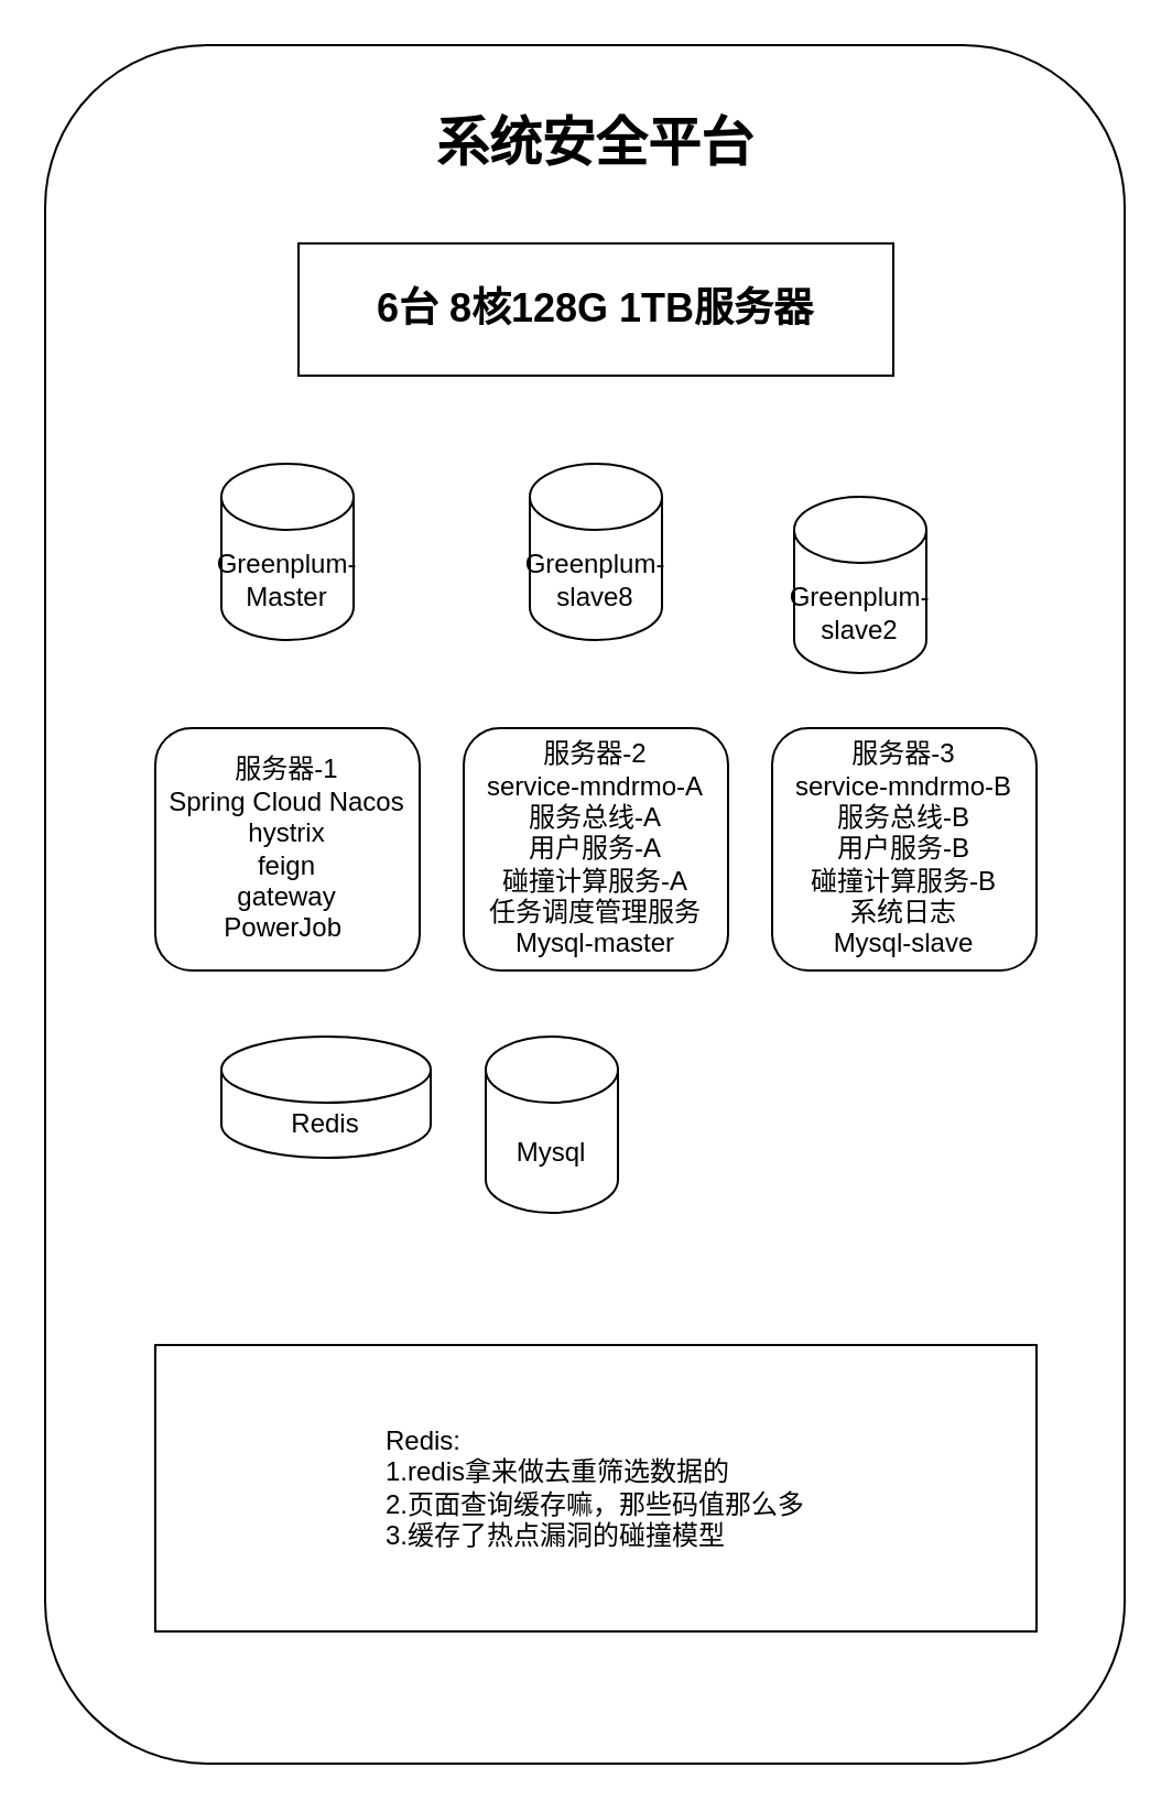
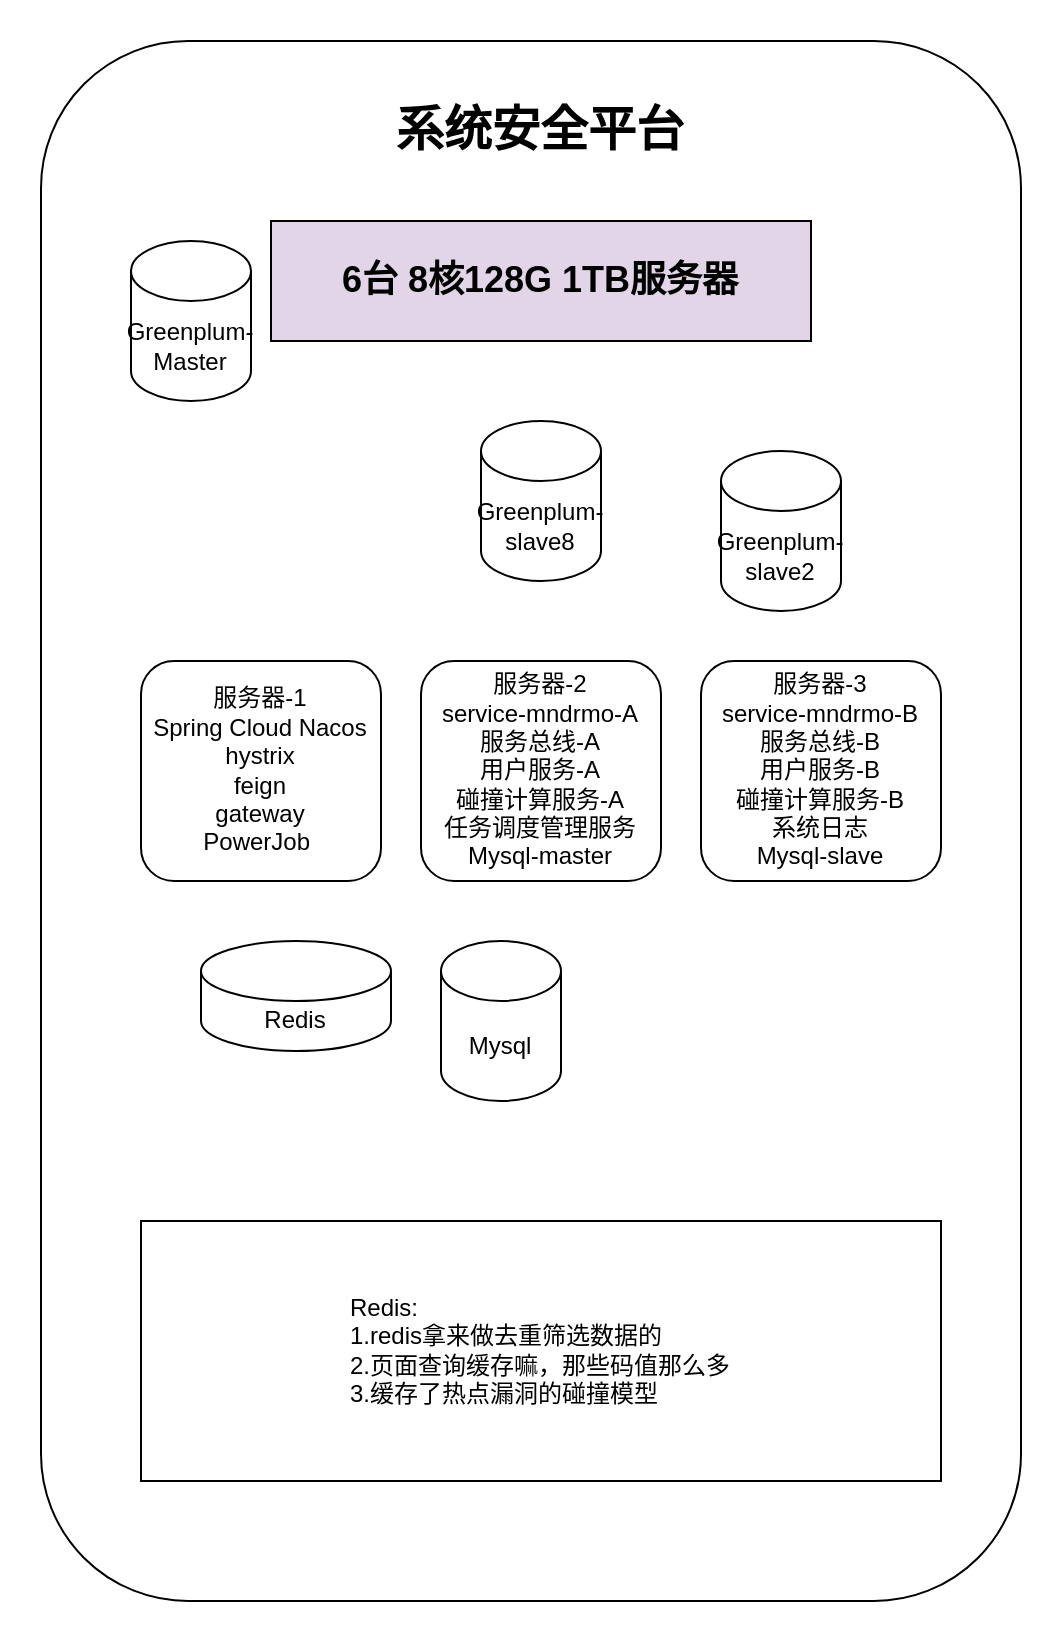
  <mxCell id="0" />
  <mxCell id="1" parent="0" />
  <mxCell id="2" value="" style="rounded=1;whiteSpace=wrap;html=1;" vertex="1" parent="1"><mxGeometry x="20" y="20" width="490" height="780" as="geometry" /></mxCell>
- <mxCell id="3" value="&lt;b&gt;&lt;font style=&quot;font-size: 18px;&quot;&gt;6台 8核128G 1TB服务器&lt;/font&gt;&lt;/b&gt;" style="rounded=0;whiteSpace=wrap;html=1;" vertex="1" parent="1"><mxGeometry x="135" y="110" width="270" height="60" as="geometry" /></mxCell>
- <mxCell id="4" value="Greenplum-Master" style="shape=cylinder3;whiteSpace=wrap;html=1;boundedLbl=1;backgroundOutline=1;size=15;" vertex="1" parent="1"><mxGeometry x="100" y="210" width="60" height="80" as="geometry" /></mxCell>
+ <mxCell id="3" value="&lt;b&gt;&lt;font style=&quot;font-size: 18px;&quot;&gt;6台 8核128G 1TB服务器&lt;/font&gt;&lt;/b&gt;" style="rounded=0;whiteSpace=wrap;html=1;fillColor=#e1d5e7;" vertex="1" parent="1"><mxGeometry x="135" y="110" width="270" height="60" as="geometry" /></mxCell>
+ <mxCell id="4" value="Greenplum-Master" style="shape=cylinder3;whiteSpace=wrap;html=1;boundedLbl=1;backgroundOutline=1;size=15;" vertex="1" parent="1"><mxGeometry x="65" y="120" width="60" height="80" as="geometry" /></mxCell>
  <mxCell id="5" value="Greenplum-slave8" style="shape=cylinder3;whiteSpace=wrap;html=1;boundedLbl=1;backgroundOutline=1;size=15;" vertex="1" parent="1"><mxGeometry x="240" y="210" width="60" height="80" as="geometry" /></mxCell>
  <mxCell id="6" value="Greenplum-slave2" style="shape=cylinder3;whiteSpace=wrap;html=1;boundedLbl=1;backgroundOutline=1;size=15;" vertex="1" parent="1"><mxGeometry x="360" y="225" width="60" height="80" as="geometry" /></mxCell>
  <mxCell id="7" value="服务器-1&lt;br&gt;Spring Cloud Nacos&lt;br&gt;hystrix&lt;br&gt;feign&lt;br&gt;gateway&lt;br&gt;PowerJob&amp;nbsp;" style="rounded=1;whiteSpace=wrap;html=1;" vertex="1" parent="1"><mxGeometry x="70" y="330" width="120" height="110" as="geometry" /></mxCell>
  <mxCell id="8" value="服务器-2&lt;br&gt;service-mndrmo-A&lt;br&gt;服务总线-A&lt;br&gt;用户服务-A&lt;br&gt;碰撞计算服务-A&lt;br&gt;任务调度管理服务&lt;br&gt;Mysql-master" style="rounded=1;whiteSpace=wrap;html=1;" vertex="1" parent="1"><mxGeometry x="210" y="330" width="120" height="110" as="geometry" /></mxCell>
  <mxCell id="9" value="服务器-3&lt;br&gt;service-mndrmo-B&lt;br&gt;服务总线-B&lt;br&gt;用户服务-B&lt;br&gt;碰撞计算服务-B&lt;br&gt;系统日志&lt;br&gt;Mysql-slave" style="rounded=1;whiteSpace=wrap;html=1;" vertex="1" parent="1"><mxGeometry x="350" y="330" width="120" height="110" as="geometry" /></mxCell>
  <mxCell id="10" value="&lt;b&gt;&lt;font style=&quot;font-size: 24px;&quot;&gt;系统安全平台&lt;/font&gt;&lt;/b&gt;" style="text;html=1;strokeColor=none;fillColor=none;align=center;verticalAlign=middle;whiteSpace=wrap;rounded=0;" vertex="1" parent="1"><mxGeometry x="145" y="50" width="250" height="30" as="geometry" /></mxCell>
  <mxCell id="11" value="&lt;div style=&quot;text-align: left;&quot;&gt;&lt;span style=&quot;background-color: initial;&quot;&gt;Redis:&amp;nbsp;&amp;nbsp;&lt;/span&gt;&lt;/div&gt;&lt;div style=&quot;text-align: left;&quot;&gt;&lt;span style=&quot;background-color: initial;&quot;&gt;1.redis拿来做去重筛选数据的&lt;/span&gt;&lt;/div&gt;&lt;div style=&quot;text-align: left;&quot;&gt;&lt;span style=&quot;background-color: initial;&quot;&gt;2.页面查询缓存嘛，那些码值那么多&lt;/span&gt;&lt;/div&gt;&lt;div style=&quot;text-align: left;&quot;&gt;&lt;span style=&quot;background-color: initial;&quot;&gt;3.缓存了热点漏洞的碰撞模型&lt;/span&gt;&lt;/div&gt;" style="rounded=0;whiteSpace=wrap;html=1;" vertex="1" parent="1"><mxGeometry x="70" y="610" width="400" height="130" as="geometry" /></mxCell>
  <mxCell id="12" value="Redis" style="shape=cylinder3;whiteSpace=wrap;html=1;boundedLbl=1;backgroundOutline=1;size=15;" vertex="1" parent="1"><mxGeometry x="100" y="470" width="95" height="55" as="geometry" /></mxCell>
  <mxCell id="13" value="Mysql" style="shape=cylinder3;whiteSpace=wrap;html=1;boundedLbl=1;backgroundOutline=1;size=15;" vertex="1" parent="1"><mxGeometry x="220" y="470" width="60" height="80" as="geometry" /></mxCell>
